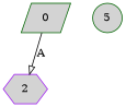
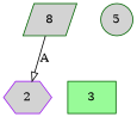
  digraph {
    rankdir=TB
    node [color=darkgreen fillcolor=lightgrey style=filled]
    edge [style=invis]
-   0 [shape=parallelogram]
+   0 [shape=parallelogram label=8]
    2 [color=purple shape=hexagon]
+   3 [fillcolor=palegreen shape=box]
    n4 [label=5 shape=circle]
    0 -> 2 [arrowhead=onormal label=A style=solid]
+   0 -> 3 [label=A]
    n4 -> 2 [constraint=false label=A]
  }
